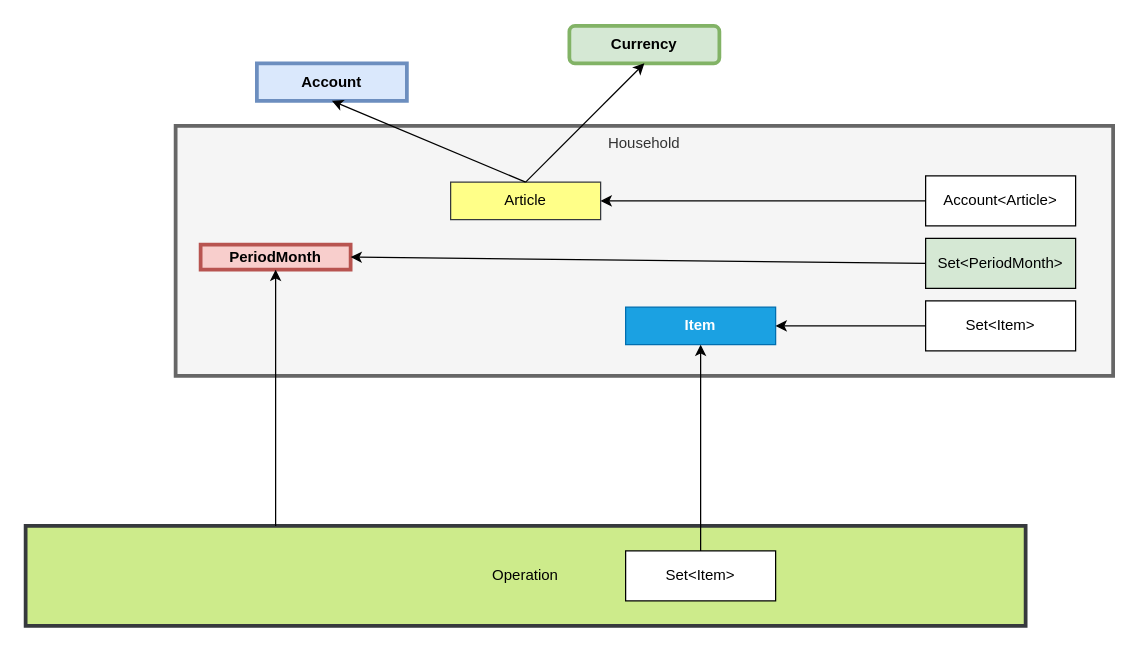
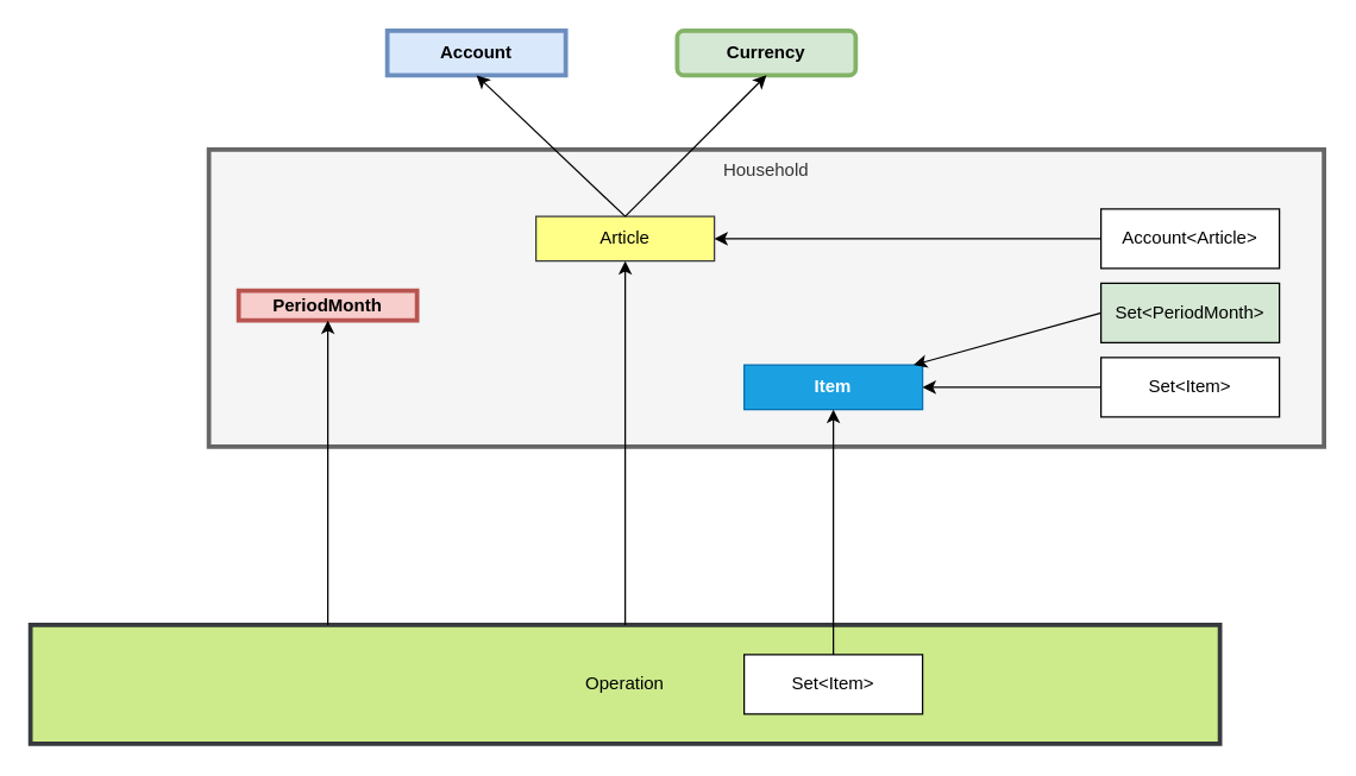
  <mxCell id="0" />
  <mxCell id="1" parent="0" />
  <mxCell id="2" value="Household" style="rounded=0;whiteSpace=wrap;html=1;verticalAlign=top;fillColor=#f5f5f5;fontColor=#333333;strokeColor=#666666;strokeWidth=3;" parent="1" vertex="1"><mxGeometry x="140" y="100" width="750" height="200" as="geometry" /></mxCell>
  <mxCell id="3" value="Currency" style="whiteSpace=wrap;html=1;fillColor=#d5e8d4;strokeColor=#82b366;fontStyle=1;strokeWidth=3;rounded=1;" parent="1" vertex="1"><mxGeometry x="455" y="20" width="120" height="30" as="geometry" /></mxCell>
- <mxCell id="4" value="Account" style="rounded=0;whiteSpace=wrap;html=1;fillColor=#dae8fc;strokeColor=#6c8ebf;fontStyle=1;strokeWidth=3;" parent="1" vertex="1"><mxGeometry x="205" y="50" width="120" height="30" as="geometry" /></mxCell>
+ <mxCell id="4" value="Account" style="rounded=0;whiteSpace=wrap;html=1;fillColor=#dae8fc;strokeColor=#6c8ebf;fontStyle=1;strokeWidth=3;" parent="1" vertex="1"><mxGeometry x="260" y="20" width="120" height="30" as="geometry" /></mxCell>
  <mxCell id="5" value="PeriodMonth" style="rounded=0;whiteSpace=wrap;html=1;fillColor=#f8cecc;strokeColor=#b85450;fontStyle=1;strokeWidth=3;" parent="1" vertex="1"><mxGeometry x="160" y="195" width="120" height="20" as="geometry" /></mxCell>
  <mxCell id="6" value="Article" style="rounded=0;whiteSpace=wrap;html=1;fillColor=#ffff88;strokeColor=#36393d;" parent="1" vertex="1"><mxGeometry x="360" y="145" width="120" height="30" as="geometry" /></mxCell>
  <mxCell id="7" value="Item" style="rounded=0;whiteSpace=wrap;html=1;fillColor=#1ba1e2;fontColor=#ffffff;strokeColor=#006EAF;fontStyle=1" parent="1" vertex="1"><mxGeometry x="500" y="245" width="120" height="30" as="geometry" /></mxCell>
  <mxCell id="8" value="Operation" style="rounded=0;whiteSpace=wrap;html=1;fillColor=#cdeb8b;strokeColor=#36393d;strokeWidth=3;" parent="1" vertex="1"><mxGeometry x="20" y="420" width="800" height="80" as="geometry" /></mxCell>
  <mxCell id="9" value="" style="endArrow=classic;html=1;rounded=0;entryX=0.5;entryY=1;entryDx=0;entryDy=0;exitX=0.5;exitY=0;exitDx=0;exitDy=0;" parent="1" source="6" target="4" edge="1"><mxGeometry width="50" height="50" relative="1" as="geometry"><mxPoint x="190" y="200" as="sourcePoint" /><mxPoint x="220" y="220" as="targetPoint" /></mxGeometry></mxCell>
  <mxCell id="10" value="" style="endArrow=classic;html=1;rounded=0;entryX=0.5;entryY=1;entryDx=0;entryDy=0;exitX=0.5;exitY=0;exitDx=0;exitDy=0;" parent="1" source="6" target="3" edge="1"><mxGeometry width="50" height="50" relative="1" as="geometry"><mxPoint x="110" y="130" as="sourcePoint" /><mxPoint x="220" y="220" as="targetPoint" /></mxGeometry></mxCell>
  <mxCell id="11" value="" style="endArrow=classic;html=1;rounded=0;entryX=0.5;entryY=1;entryDx=0;entryDy=0;exitX=0.25;exitY=0;exitDx=0;exitDy=0;" parent="1" source="8" target="5" edge="1"><mxGeometry width="50" height="50" relative="1" as="geometry"><mxPoint x="220" y="270" as="sourcePoint" /><mxPoint x="270" y="220" as="targetPoint" /></mxGeometry></mxCell>
  <mxCell id="12" value="" style="endArrow=classic;html=1;rounded=0;exitX=0;exitY=0.5;exitDx=0;exitDy=0;entryX=1;entryY=0.5;entryDx=0;entryDy=0;" parent="1" source="18" target="7" edge="1"><mxGeometry width="50" height="50" relative="1" as="geometry"><mxPoint x="610" y="292" as="sourcePoint" /><mxPoint x="650" y="210" as="targetPoint" /></mxGeometry></mxCell>
  <mxCell id="13" value="" style="endArrow=classic;html=1;rounded=0;entryX=1;entryY=0.5;entryDx=0;entryDy=0;exitX=0;exitY=0.5;exitDx=0;exitDy=0;" parent="1" source="16" target="6" edge="1"><mxGeometry width="50" height="50" relative="1" as="geometry"><mxPoint x="610" y="127" as="sourcePoint" /><mxPoint x="270" y="220" as="targetPoint" /></mxGeometry></mxCell>
- <mxCell id="14" value="" style="endArrow=classic;html=1;rounded=0;entryX=1;entryY=0.5;entryDx=0;entryDy=0;exitX=0;exitY=0.5;exitDx=0;exitDy=0;" parent="1" source="17" target="5" edge="1"><mxGeometry width="50" height="50" relative="1" as="geometry"><mxPoint x="610" y="210" as="sourcePoint" /><mxPoint x="270" y="220" as="targetPoint" /></mxGeometry></mxCell>
+ <mxCell id="14" value="" style="endArrow=classic;html=1;rounded=0;exitX=0;exitY=0.5;exitDx=0;exitDy=0;" parent="1" source="17" target="7" edge="1"><mxGeometry width="50" height="50" relative="1" as="geometry"><mxPoint x="610" y="210" as="sourcePoint" /><mxPoint x="270" y="220" as="targetPoint" /></mxGeometry></mxCell>
+ <mxCell id="15" value="" style="endArrow=classic;html=1;rounded=0;exitX=0.5;exitY=0;exitDx=0;exitDy=0;entryX=0.5;entryY=1;entryDx=0;entryDy=0;" parent="1" source="8" target="6" edge="1"><mxGeometry width="50" height="50" relative="1" as="geometry"><mxPoint x="220" y="270" as="sourcePoint" /><mxPoint x="270" y="220" as="targetPoint" /></mxGeometry></mxCell>
  <mxCell id="16" value="Account&amp;lt;Article&amp;gt;" style="rounded=0;whiteSpace=wrap;html=1;" parent="1" vertex="1"><mxGeometry x="740" y="140" width="120" height="40" as="geometry" /></mxCell>
  <mxCell id="17" value="Set&amp;lt;PeriodMonth&amp;gt;" style="rounded=0;whiteSpace=wrap;html=1;fillColor=#d5e8d4;" parent="1" vertex="1"><mxGeometry x="740" y="190" width="120" height="40" as="geometry" /></mxCell>
  <mxCell id="18" value="Set&amp;lt;Item&amp;gt;" style="rounded=0;whiteSpace=wrap;html=1;" parent="1" vertex="1"><mxGeometry x="740" y="240" width="120" height="40" as="geometry" /></mxCell>
  <mxCell id="19" value="Set&amp;lt;Item&amp;gt;" style="rounded=0;whiteSpace=wrap;html=1;" parent="1" vertex="1"><mxGeometry x="500" y="440" width="120" height="40" as="geometry" /></mxCell>
  <mxCell id="20" value="" style="endArrow=classic;html=1;rounded=0;entryX=0.5;entryY=1;entryDx=0;entryDy=0;exitX=0.5;exitY=0;exitDx=0;exitDy=0;" parent="1" source="19" target="7" edge="1"><mxGeometry width="50" height="50" relative="1" as="geometry"><mxPoint x="300" y="360" as="sourcePoint" /><mxPoint x="350" y="310" as="targetPoint" /></mxGeometry></mxCell>
